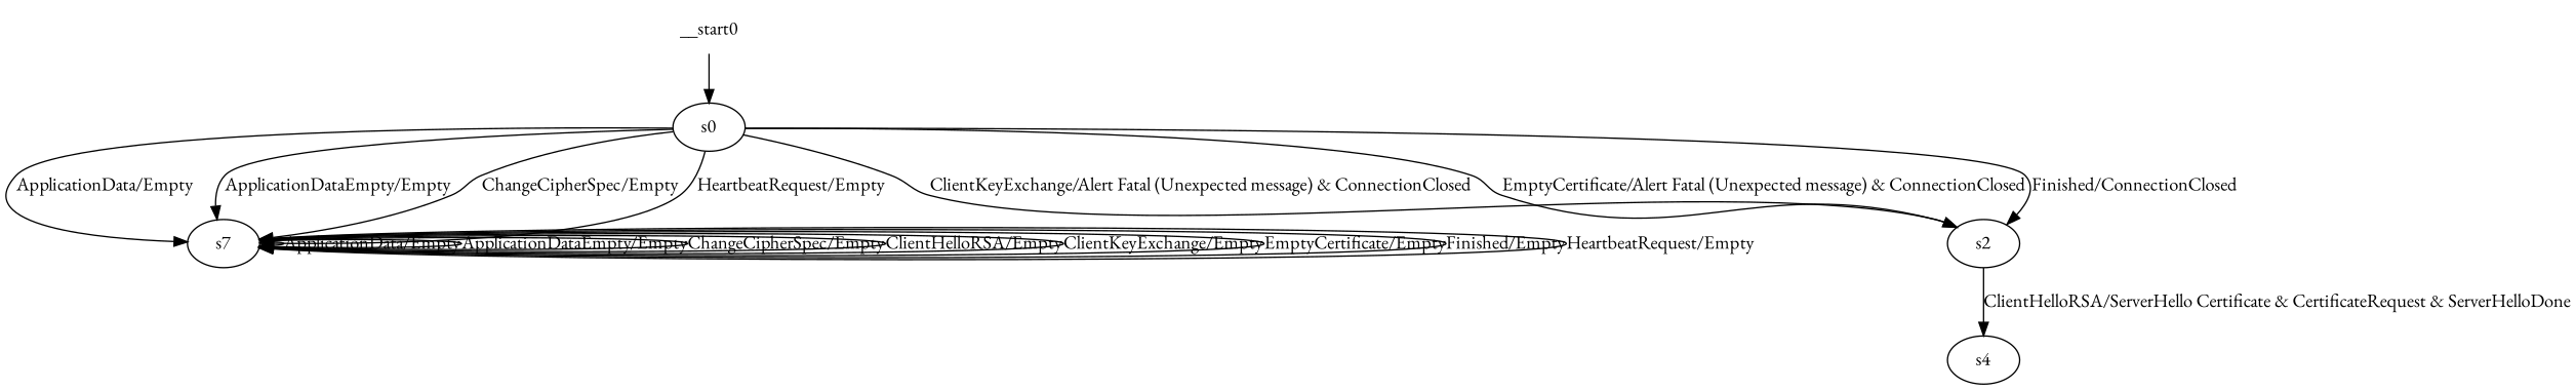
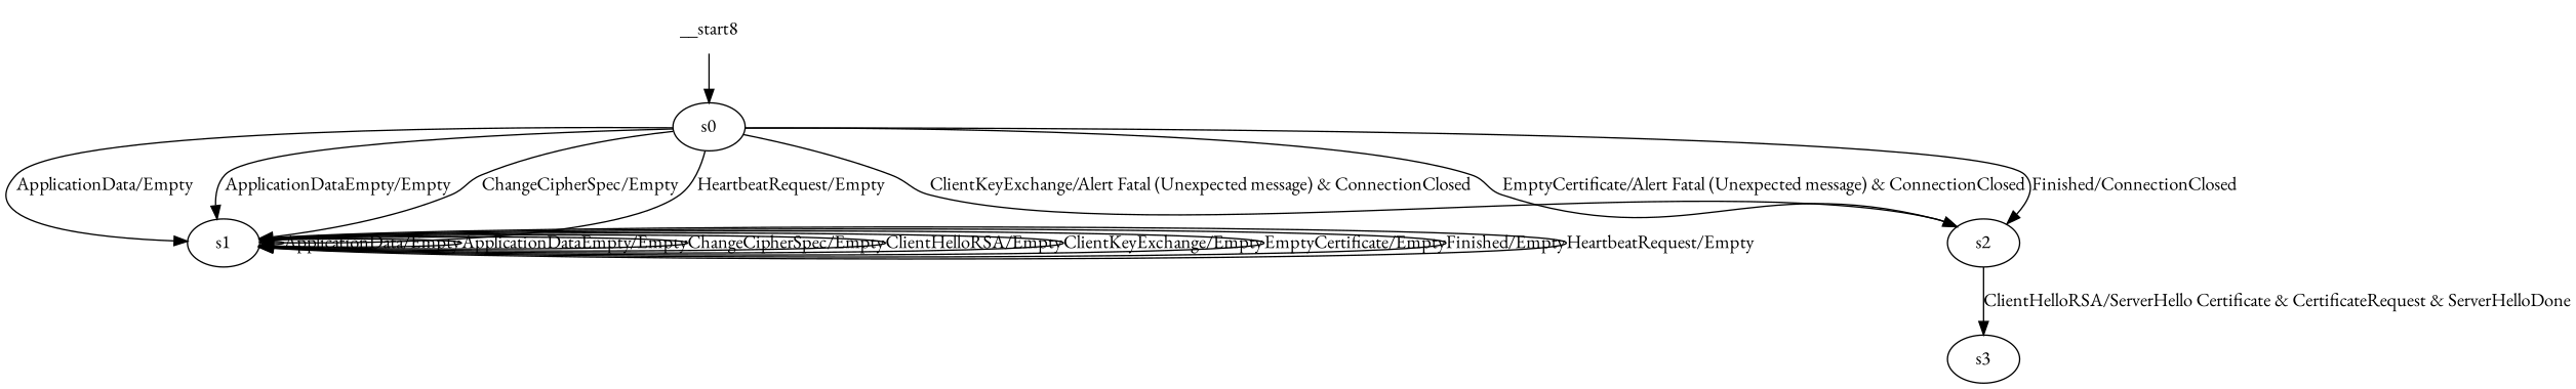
  digraph {
    fontname="EB Garamond"
    node [fontname="EB Garamond"]
    edge [fontname="EB Garamond"]
    n1 [label=s0]
-   n2 [label=s7]
+   n2 [label=s1]
    s2
-   s3 [label=s4]
-   __start0 [shape=none]
+   s3
+   __start0 [shape=none label=__start8]
    n1 -> n2 [label="ApplicationData/Empty"]
    n1 -> n2 [label="ApplicationDataEmpty/Empty"]
    n1 -> n2 [label="ChangeCipherSpec/Empty"]
    n1 -> n2 [label="HeartbeatRequest/Empty"]
    n1 -> s2 [label="ClientKeyExchange/Alert Fatal (Unexpected message) & ConnectionClosed"]
    n1 -> s2 [label="EmptyCertificate/Alert Fatal (Unexpected message) & ConnectionClosed"]
    n1 -> s2 [label="Finished/ConnectionClosed"]
    n2 -> n2 [label="ApplicationData/Empty"]
    n2 -> n2 [label="ApplicationDataEmpty/Empty"]
    n2 -> n2 [label="ChangeCipherSpec/Empty"]
    n2 -> n2 [label="ClientHelloRSA/Empty"]
    n2 -> n2 [label="ClientKeyExchange/Empty"]
    n2 -> n2 [label="EmptyCertificate/Empty"]
    n2 -> n2 [label="Finished/Empty"]
    n2 -> n2 [label="HeartbeatRequest/Empty"]
    s2 -> s3 [label="ClientHelloRSA/ServerHello Certificate & CertificateRequest & ServerHelloDone"]
    __start0 -> n1
  }
